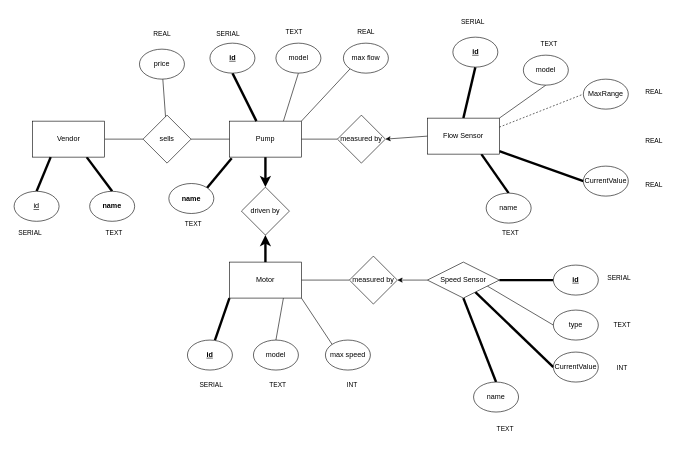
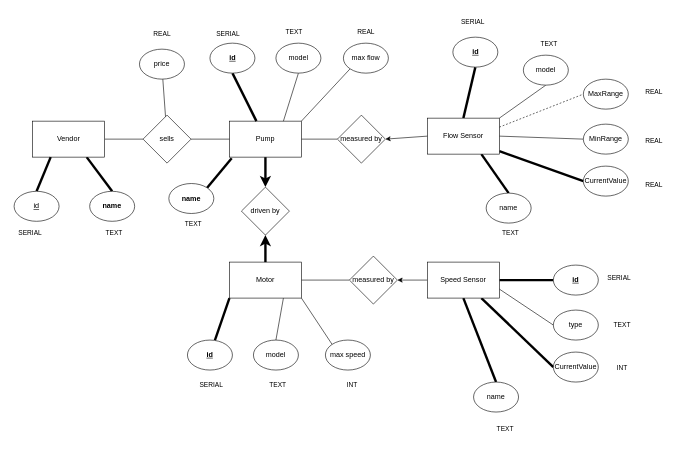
  <mxCell id="0" />
  <mxCell id="1" parent="0" />
  <mxCell id="2" style="edgeStyle=none;html=1;exitX=1;exitY=0.5;exitDx=0;exitDy=0;entryX=0;entryY=0.5;entryDx=0;entryDy=0;endArrow=none;endFill=0;strokeWidth=1;labelBackgroundColor=none;" parent="1" source="5" target="33" edge="1"><mxGeometry relative="1" as="geometry" /></mxCell>
  <mxCell id="3" style="edgeStyle=none;shape=connector;rounded=1;html=1;exitX=0.5;exitY=1;exitDx=0;exitDy=0;entryX=0.5;entryY=0;entryDx=0;entryDy=0;labelBackgroundColor=default;fontFamily=Helvetica;fontSize=11;fontColor=default;endArrow=classic;endFill=1;strokeColor=default;strokeWidth=4;" parent="1" source="5" target="36" edge="1"><mxGeometry relative="1" as="geometry" /></mxCell>
  <mxCell id="4" style="edgeStyle=none;shape=connector;rounded=1;html=1;exitX=1;exitY=0;exitDx=0;exitDy=0;entryX=0;entryY=1;entryDx=0;entryDy=0;labelBackgroundColor=none;fontFamily=Helvetica;fontSize=11;fontColor=default;endArrow=none;endFill=0;strokeColor=default;strokeWidth=1;" parent="1" source="5" target="49" edge="1"><mxGeometry relative="1" as="geometry" /></mxCell>
  <mxCell id="5" value="Pump" style="rounded=0;whiteSpace=wrap;html=1;" parent="1" vertex="1"><mxGeometry x="382" y="201" width="120" height="60" as="geometry" /></mxCell>
  <mxCell id="6" style="edgeStyle=none;shape=connector;rounded=1;html=1;exitX=1;exitY=0.5;exitDx=0;exitDy=0;labelBackgroundColor=none;fontFamily=Helvetica;fontSize=11;fontColor=default;endArrow=none;endFill=0;strokeColor=default;strokeWidth=1;" parent="1" source="9" target="34" edge="1"><mxGeometry relative="1" as="geometry" /></mxCell>
  <mxCell id="7" style="edgeStyle=none;shape=connector;rounded=1;html=1;exitX=0;exitY=1;exitDx=0;exitDy=0;labelBackgroundColor=default;fontFamily=Helvetica;fontSize=11;fontColor=default;endArrow=none;endFill=0;strokeColor=default;strokeWidth=4;fontStyle=1" parent="1" source="9" target="23" edge="1"><mxGeometry relative="1" as="geometry" /></mxCell>
  <mxCell id="8" style="edgeStyle=none;shape=connector;rounded=1;html=1;exitX=0.75;exitY=1;exitDx=0;exitDy=0;entryX=0.5;entryY=0;entryDx=0;entryDy=0;labelBackgroundColor=default;fontFamily=Helvetica;fontSize=11;fontColor=default;endArrow=none;endFill=0;strokeColor=default;strokeWidth=1;" parent="1" source="9" target="42" edge="1"><mxGeometry relative="1" as="geometry" /></mxCell>
  <mxCell id="9" value="Motor" style="rounded=0;whiteSpace=wrap;html=1;" parent="1" vertex="1"><mxGeometry x="382" y="436" width="120" height="60" as="geometry" /></mxCell>
  <mxCell id="10" style="edgeStyle=none;html=1;exitX=0.5;exitY=0;exitDx=0;exitDy=0;entryX=0.5;entryY=1;entryDx=0;entryDy=0;endArrow=none;endFill=0;strokeWidth=4;labelBackgroundColor=none;" parent="1" source="16" target="30" edge="1"><mxGeometry relative="1" as="geometry" /></mxCell>
  <mxCell id="11" style="edgeStyle=none;html=1;entryX=0;entryY=0.5;entryDx=0;entryDy=0;endArrow=none;endFill=0;strokeWidth=4;labelBackgroundColor=none;" parent="1" target="29" edge="1"><mxGeometry relative="1" as="geometry"><mxPoint x="832" y="251" as="sourcePoint" /></mxGeometry></mxCell>
  <mxCell id="12" style="edgeStyle=none;html=1;exitX=1;exitY=0;exitDx=0;exitDy=0;entryX=0.5;entryY=1;entryDx=0;entryDy=0;endArrow=none;endFill=0;strokeWidth=1;labelBackgroundColor=none;" parent="1" source="16" target="31" edge="1"><mxGeometry relative="1" as="geometry" /></mxCell>
  <mxCell id="13" style="edgeStyle=none;html=1;exitX=1;exitY=0.25;exitDx=0;exitDy=0;entryX=0;entryY=0.5;entryDx=0;entryDy=0;endArrow=none;endFill=0;strokeWidth=1;labelBackgroundColor=none;dashed=1;" parent="1" source="16" target="27" edge="1"><mxGeometry relative="1" as="geometry" /></mxCell>
+ <mxCell id="14" style="edgeStyle=none;html=1;exitX=1;exitY=0.5;exitDx=0;exitDy=0;entryX=0;entryY=0.5;entryDx=0;entryDy=0;endArrow=none;endFill=0;strokeWidth=1;labelBackgroundColor=none;" parent="1" source="16" target="28" edge="1"><mxGeometry relative="1" as="geometry" /></mxCell>
  <mxCell id="15" style="edgeStyle=none;shape=connector;rounded=1;html=1;exitX=0.75;exitY=1;exitDx=0;exitDy=0;entryX=0.5;entryY=0;entryDx=0;entryDy=0;labelBackgroundColor=none;fontFamily=Helvetica;fontSize=11;fontColor=default;endArrow=none;endFill=0;strokeColor=default;strokeWidth=4;" parent="1" source="16" target="59" edge="1"><mxGeometry relative="1" as="geometry" /></mxCell>
  <mxCell id="16" value="Flow Sensor" style="rounded=0;whiteSpace=wrap;html=1;" parent="1" vertex="1"><mxGeometry x="712" y="196" width="120" height="60" as="geometry" /></mxCell>
  <mxCell id="17" value="" style="edgeStyle=none;shape=connector;rounded=1;html=1;labelBackgroundColor=default;fontFamily=Helvetica;fontSize=11;fontColor=default;endArrow=none;endFill=0;strokeColor=default;strokeWidth=4;fontStyle=1" parent="1" source="22" target="24" edge="1"><mxGeometry relative="1" as="geometry" /></mxCell>
  <mxCell id="18" style="edgeStyle=none;shape=connector;rounded=1;html=1;exitX=1;exitY=0.75;exitDx=0;exitDy=0;entryX=0;entryY=0.5;entryDx=0;entryDy=0;labelBackgroundColor=default;fontFamily=Helvetica;fontSize=11;fontColor=default;endArrow=none;endFill=0;strokeColor=default;strokeWidth=1;" parent="1" source="22" target="25" edge="1"><mxGeometry relative="1" as="geometry" /></mxCell>
  <mxCell id="19" style="edgeStyle=none;shape=connector;rounded=1;html=1;exitX=0.75;exitY=1;exitDx=0;exitDy=0;entryX=0;entryY=0.5;entryDx=0;entryDy=0;labelBackgroundColor=default;fontFamily=Helvetica;fontSize=11;fontColor=default;endArrow=none;endFill=0;strokeColor=default;strokeWidth=4;" parent="1" source="22" target="26" edge="1"><mxGeometry relative="1" as="geometry" /></mxCell>
  <mxCell id="20" style="edgeStyle=none;shape=connector;rounded=1;html=1;exitX=0;exitY=0.5;exitDx=0;exitDy=0;entryX=1;entryY=0.5;entryDx=0;entryDy=0;labelBackgroundColor=none;fontFamily=Helvetica;fontSize=11;fontColor=default;startArrow=none;startFill=0;endArrow=classic;endFill=1;strokeColor=default;strokeWidth=1;" parent="1" source="22" target="34" edge="1"><mxGeometry relative="1" as="geometry" /></mxCell>
  <mxCell id="21" style="edgeStyle=none;shape=connector;rounded=1;html=1;exitX=0.5;exitY=1;exitDx=0;exitDy=0;entryX=0.5;entryY=0;entryDx=0;entryDy=0;labelBackgroundColor=none;fontFamily=Helvetica;fontSize=11;fontColor=default;endArrow=none;endFill=0;strokeColor=default;strokeWidth=4;" parent="1" source="22" target="60" edge="1"><mxGeometry relative="1" as="geometry" /></mxCell>
- <mxCell id="22" value="Speed Sensor" style="rhombus;whiteSpace=wrap;html=1;" parent="1" vertex="1"><mxGeometry x="712" y="436" width="120" height="60" as="geometry" /></mxCell>
+ <mxCell id="22" value="Speed Sensor" style="rounded=0;whiteSpace=wrap;html=1;" parent="1" vertex="1"><mxGeometry x="712" y="436" width="120" height="60" as="geometry" /></mxCell>
  <mxCell id="23" value="&lt;b&gt;&lt;u&gt;id&lt;/u&gt;&lt;/b&gt;" style="ellipse;whiteSpace=wrap;html=1;" parent="1" vertex="1"><mxGeometry x="312" y="566" width="75" height="50" as="geometry" /></mxCell>
  <mxCell id="24" value="&lt;u&gt;id&lt;/u&gt;" style="ellipse;whiteSpace=wrap;html=1;fontStyle=1" parent="1" vertex="1"><mxGeometry x="922" y="441" width="75" height="50" as="geometry" /></mxCell>
  <mxCell id="25" value="type" style="ellipse;whiteSpace=wrap;html=1;" parent="1" vertex="1"><mxGeometry x="922" y="516" width="75" height="50" as="geometry" /></mxCell>
  <mxCell id="26" value="CurrentValue" style="ellipse;whiteSpace=wrap;html=1;" parent="1" vertex="1"><mxGeometry x="922" y="586" width="75" height="50" as="geometry" /></mxCell>
  <mxCell id="27" value="MaxRange" style="ellipse;whiteSpace=wrap;html=1;" parent="1" vertex="1"><mxGeometry x="972" y="131" width="75" height="50" as="geometry" /></mxCell>
+ <mxCell id="28" value="MinRange" style="ellipse;whiteSpace=wrap;html=1;" parent="1" vertex="1"><mxGeometry x="972" y="206" width="75" height="50" as="geometry" /></mxCell>
  <mxCell id="29" value="CurrentValue" style="ellipse;whiteSpace=wrap;html=1;" parent="1" vertex="1"><mxGeometry x="972" y="276" width="75" height="50" as="geometry" /></mxCell>
  <mxCell id="30" value="&lt;b&gt;&lt;u&gt;id&lt;/u&gt;&lt;/b&gt;" style="ellipse;whiteSpace=wrap;html=1;" parent="1" vertex="1"><mxGeometry x="754.5" y="61" width="75" height="50" as="geometry" /></mxCell>
  <mxCell id="31" value="&lt;span&gt;&lt;span&gt;model&lt;/span&gt;&lt;/span&gt;" style="ellipse;whiteSpace=wrap;html=1;fontStyle=0" parent="1" vertex="1"><mxGeometry x="872" y="91" width="75" height="50" as="geometry" /></mxCell>
  <mxCell id="32" style="edgeStyle=none;html=1;exitX=1;exitY=0.5;exitDx=0;exitDy=0;entryX=0;entryY=0.5;entryDx=0;entryDy=0;endArrow=none;endFill=0;strokeWidth=1;startArrow=classic;startFill=1;labelBackgroundColor=none;" parent="1" source="33" target="16" edge="1"><mxGeometry relative="1" as="geometry" /></mxCell>
  <mxCell id="33" value="measured by" style="rhombus;whiteSpace=wrap;html=1;" parent="1" vertex="1"><mxGeometry x="562" y="191" width="80" height="80" as="geometry" /></mxCell>
  <mxCell id="34" value="measured by" style="rhombus;whiteSpace=wrap;html=1;" parent="1" vertex="1"><mxGeometry x="582" y="426" width="80" height="80" as="geometry" /></mxCell>
  <mxCell id="35" value="" style="edgeStyle=none;shape=connector;rounded=1;html=1;labelBackgroundColor=default;fontFamily=Helvetica;fontSize=11;fontColor=default;endArrow=none;endFill=0;strokeColor=default;strokeWidth=4;startArrow=classic;startFill=1;" parent="1" source="36" target="9" edge="1"><mxGeometry relative="1" as="geometry" /></mxCell>
  <mxCell id="36" value="driven by" style="rhombus;whiteSpace=wrap;html=1;" parent="1" vertex="1"><mxGeometry x="402" y="311" width="80" height="80" as="geometry" /></mxCell>
  <mxCell id="37" style="edgeStyle=none;shape=connector;rounded=1;html=1;exitX=1;exitY=0.5;exitDx=0;exitDy=0;entryX=0;entryY=0.5;entryDx=0;entryDy=0;labelBackgroundColor=none;fontFamily=Helvetica;fontSize=11;fontColor=default;endArrow=none;endFill=0;strokeColor=default;strokeWidth=1;" parent="1" source="39" target="41" edge="1"><mxGeometry relative="1" as="geometry" /></mxCell>
  <mxCell id="38" style="edgeStyle=none;shape=connector;rounded=1;html=1;exitX=0.75;exitY=1;exitDx=0;exitDy=0;entryX=0.5;entryY=0;entryDx=0;entryDy=0;labelBackgroundColor=none;fontFamily=Helvetica;fontSize=11;fontColor=default;endArrow=none;endFill=0;strokeColor=default;strokeWidth=4;" parent="1" source="39" target="54" edge="1"><mxGeometry relative="1" as="geometry" /></mxCell>
  <mxCell id="39" value="Vendor" style="rounded=0;whiteSpace=wrap;html=1;" parent="1" vertex="1"><mxGeometry x="54" y="201" width="120" height="60" as="geometry" /></mxCell>
  <mxCell id="40" style="edgeStyle=none;shape=connector;rounded=1;html=1;exitX=1;exitY=0.5;exitDx=0;exitDy=0;entryX=0;entryY=0.5;entryDx=0;entryDy=0;labelBackgroundColor=default;fontFamily=Helvetica;fontSize=11;fontColor=default;endArrow=none;endFill=0;strokeColor=default;strokeWidth=1;fontStyle=0" parent="1" source="41" target="5" edge="1"><mxGeometry relative="1" as="geometry" /></mxCell>
  <mxCell id="41" value="sells" style="rhombus;whiteSpace=wrap;html=1;" parent="1" vertex="1"><mxGeometry x="238" y="191" width="80" height="80" as="geometry" /></mxCell>
  <mxCell id="42" value="&lt;span&gt;mode&lt;/span&gt;&lt;span&gt;l&lt;/span&gt;" style="ellipse;whiteSpace=wrap;html=1;fontStyle=0" parent="1" vertex="1"><mxGeometry x="422" y="566" width="75" height="50" as="geometry" /></mxCell>
  <mxCell id="43" style="edgeStyle=none;shape=connector;rounded=1;html=1;exitX=0.5;exitY=1;exitDx=0;exitDy=0;labelBackgroundColor=none;fontFamily=Helvetica;fontSize=11;fontColor=default;endArrow=none;endFill=0;strokeColor=default;strokeWidth=4;" parent="1" source="44" target="5" edge="1"><mxGeometry relative="1" as="geometry" /></mxCell>
  <mxCell id="44" value="&lt;b&gt;&lt;u&gt;id&lt;/u&gt;&lt;/b&gt;" style="ellipse;whiteSpace=wrap;html=1;" parent="1" vertex="1"><mxGeometry x="349.5" y="71" width="75" height="50" as="geometry" /></mxCell>
  <mxCell id="45" style="edgeStyle=none;shape=connector;rounded=1;html=1;exitX=0.5;exitY=1;exitDx=0;exitDy=0;entryX=0.75;entryY=0;entryDx=0;entryDy=0;labelBackgroundColor=none;fontFamily=Helvetica;fontSize=11;fontColor=default;endArrow=none;endFill=0;strokeColor=default;strokeWidth=1;" parent="1" source="46" target="5" edge="1"><mxGeometry relative="1" as="geometry" /></mxCell>
  <mxCell id="46" value="&lt;span&gt;model&lt;/span&gt;" style="ellipse;whiteSpace=wrap;html=1;fontStyle=0" parent="1" vertex="1"><mxGeometry x="459.5" y="71" width="75" height="50" as="geometry" /></mxCell>
  <mxCell id="47" style="edgeStyle=none;shape=connector;rounded=1;html=1;exitX=0;exitY=0;exitDx=0;exitDy=0;entryX=1;entryY=1;entryDx=0;entryDy=0;labelBackgroundColor=default;fontFamily=Helvetica;fontSize=11;fontColor=default;endArrow=none;endFill=0;strokeColor=default;strokeWidth=1;" parent="1" source="48" target="9" edge="1"><mxGeometry relative="1" as="geometry" /></mxCell>
  <mxCell id="48" value="&lt;span&gt;max speed&lt;/span&gt;" style="ellipse;whiteSpace=wrap;html=1;fontStyle=0" parent="1" vertex="1"><mxGeometry x="542" y="566" width="75" height="50" as="geometry" /></mxCell>
  <mxCell id="49" value="&lt;span&gt;max flow&lt;/span&gt;" style="ellipse;whiteSpace=wrap;html=1;fontStyle=0" parent="1" vertex="1"><mxGeometry x="572" y="71" width="75" height="50" as="geometry" /></mxCell>
  <mxCell id="50" value="" style="edgeStyle=none;shape=connector;rounded=1;html=1;labelBackgroundColor=none;fontFamily=Helvetica;fontSize=11;fontColor=default;endArrow=none;endFill=0;strokeColor=default;strokeWidth=1;" parent="1" source="51" target="41" edge="1"><mxGeometry relative="1" as="geometry" /></mxCell>
  <mxCell id="51" value="price" style="ellipse;whiteSpace=wrap;html=1;" parent="1" vertex="1"><mxGeometry x="232" y="81" width="75" height="50" as="geometry" /></mxCell>
  <mxCell id="52" style="edgeStyle=none;shape=connector;rounded=1;html=1;exitX=0.5;exitY=0;exitDx=0;exitDy=0;entryX=0.25;entryY=1;entryDx=0;entryDy=0;labelBackgroundColor=none;fontFamily=Helvetica;fontSize=11;fontColor=default;endArrow=none;endFill=0;strokeColor=default;strokeWidth=4;" parent="1" source="53" target="39" edge="1"><mxGeometry relative="1" as="geometry" /></mxCell>
  <mxCell id="53" value="&lt;u&gt;id&lt;/u&gt;" style="ellipse;whiteSpace=wrap;html=1;" parent="1" vertex="1"><mxGeometry x="23" y="318" width="75" height="50" as="geometry" /></mxCell>
  <mxCell id="54" value="name" style="ellipse;whiteSpace=wrap;html=1;fontStyle=1" parent="1" vertex="1"><mxGeometry x="149" y="318" width="75" height="50" as="geometry" /></mxCell>
  <mxCell id="55" value="SERIAL" style="text;html=1;strokeColor=none;fillColor=none;align=center;verticalAlign=middle;whiteSpace=wrap;rounded=0;fontFamily=Helvetica;fontSize=11;fontColor=default;" parent="1" vertex="1"><mxGeometry x="20" y="373" width="60" height="30" as="geometry" /></mxCell>
  <mxCell id="56" value="SERIAL" style="text;html=1;strokeColor=none;fillColor=none;align=center;verticalAlign=middle;whiteSpace=wrap;rounded=0;fontFamily=Helvetica;fontSize=11;fontColor=default;" parent="1" vertex="1"><mxGeometry x="322" y="625" width="60" height="30" as="geometry" /></mxCell>
  <mxCell id="57" value="SERIAL" style="text;html=1;strokeColor=none;fillColor=none;align=center;verticalAlign=middle;whiteSpace=wrap;rounded=0;fontFamily=Helvetica;fontSize=11;fontColor=default;" parent="1" vertex="1"><mxGeometry x="1002" y="448" width="60" height="30" as="geometry" /></mxCell>
  <mxCell id="58" value="SERIAL" style="text;html=1;strokeColor=none;fillColor=none;align=center;verticalAlign=middle;whiteSpace=wrap;rounded=0;fontFamily=Helvetica;fontSize=11;fontColor=default;" parent="1" vertex="1"><mxGeometry x="758" y="20" width="60" height="30" as="geometry" /></mxCell>
  <mxCell id="59" value="name" style="ellipse;whiteSpace=wrap;html=1;fontStyle=0" parent="1" vertex="1"><mxGeometry x="810" y="321" width="75" height="50" as="geometry" /></mxCell>
  <mxCell id="60" value="name" style="ellipse;whiteSpace=wrap;html=1;fontStyle=0" parent="1" vertex="1"><mxGeometry x="789" y="636" width="75" height="50" as="geometry" /></mxCell>
  <mxCell id="61" value="SERIAL" style="text;html=1;strokeColor=none;fillColor=none;align=center;verticalAlign=middle;whiteSpace=wrap;rounded=0;fontFamily=Helvetica;fontSize=11;fontColor=default;" parent="1" vertex="1"><mxGeometry x="349.5" y="41" width="60" height="30" as="geometry" /></mxCell>
  <mxCell id="62" value="TEXT" style="text;html=1;strokeColor=none;fillColor=none;align=center;verticalAlign=middle;whiteSpace=wrap;rounded=0;fontFamily=Helvetica;fontSize=11;fontColor=default;" parent="1" vertex="1"><mxGeometry x="160" y="373" width="60" height="30" as="geometry" /></mxCell>
  <mxCell id="63" value="TEXT" style="text;html=1;strokeColor=none;fillColor=none;align=center;verticalAlign=middle;whiteSpace=wrap;rounded=0;fontFamily=Helvetica;fontSize=11;fontColor=default;" parent="1" vertex="1"><mxGeometry x="459.5" y="37" width="60" height="30" as="geometry" /></mxCell>
  <mxCell id="64" value="TEXT" style="text;html=1;strokeColor=none;fillColor=none;align=center;verticalAlign=middle;whiteSpace=wrap;rounded=0;fontFamily=Helvetica;fontSize=11;fontColor=default;" parent="1" vertex="1"><mxGeometry x="885" y="57" width="60" height="30" as="geometry" /></mxCell>
  <mxCell id="65" value="TEXT" style="text;html=1;strokeColor=none;fillColor=none;align=center;verticalAlign=middle;whiteSpace=wrap;rounded=0;fontFamily=Helvetica;fontSize=11;fontColor=default;" parent="1" vertex="1"><mxGeometry x="1007" y="526" width="60" height="30" as="geometry" /></mxCell>
  <mxCell id="66" value="TEXT" style="text;html=1;strokeColor=none;fillColor=none;align=center;verticalAlign=middle;whiteSpace=wrap;rounded=0;fontFamily=Helvetica;fontSize=11;fontColor=default;" parent="1" vertex="1"><mxGeometry x="812" y="699" width="60" height="30" as="geometry" /></mxCell>
  <mxCell id="67" value="TEXT" style="text;html=1;strokeColor=none;fillColor=none;align=center;verticalAlign=middle;whiteSpace=wrap;rounded=0;fontFamily=Helvetica;fontSize=11;fontColor=default;" parent="1" vertex="1"><mxGeometry x="821" y="373" width="60" height="30" as="geometry" /></mxCell>
  <mxCell id="68" value="TEXT" style="text;html=1;strokeColor=none;fillColor=none;align=center;verticalAlign=middle;whiteSpace=wrap;rounded=0;fontFamily=Helvetica;fontSize=11;fontColor=default;" parent="1" vertex="1"><mxGeometry x="433" y="625" width="60" height="30" as="geometry" /></mxCell>
  <mxCell id="69" value="REAL" style="text;html=1;strokeColor=none;fillColor=none;align=center;verticalAlign=middle;whiteSpace=wrap;rounded=0;fontFamily=Helvetica;fontSize=11;fontColor=default;" parent="1" vertex="1"><mxGeometry x="239.5" y="41" width="60" height="30" as="geometry" /></mxCell>
  <mxCell id="70" value="REAL" style="text;html=1;strokeColor=none;fillColor=none;align=center;verticalAlign=middle;whiteSpace=wrap;rounded=0;fontFamily=Helvetica;fontSize=11;fontColor=default;" parent="1" vertex="1"><mxGeometry x="579.5" y="37" width="60" height="30" as="geometry" /></mxCell>
  <mxCell id="71" value="INT" style="text;html=1;strokeColor=none;fillColor=none;align=center;verticalAlign=middle;whiteSpace=wrap;rounded=0;fontFamily=Helvetica;fontSize=11;fontColor=default;" parent="1" vertex="1"><mxGeometry x="557" y="625" width="60" height="30" as="geometry" /></mxCell>
  <mxCell id="72" value="REAL" style="text;html=1;strokeColor=none;fillColor=none;align=center;verticalAlign=middle;whiteSpace=wrap;rounded=0;fontFamily=Helvetica;fontSize=11;fontColor=default;" parent="1" vertex="1"><mxGeometry x="1060" y="138" width="60" height="30" as="geometry" /></mxCell>
  <mxCell id="73" value="REAL" style="text;html=1;strokeColor=none;fillColor=none;align=center;verticalAlign=middle;whiteSpace=wrap;rounded=0;fontFamily=Helvetica;fontSize=11;fontColor=default;" parent="1" vertex="1"><mxGeometry x="1060" y="219" width="60" height="30" as="geometry" /></mxCell>
  <mxCell id="74" value="REAL" style="text;html=1;strokeColor=none;fillColor=none;align=center;verticalAlign=middle;whiteSpace=wrap;rounded=0;fontFamily=Helvetica;fontSize=11;fontColor=default;" parent="1" vertex="1"><mxGeometry x="1060" y="293" width="60" height="30" as="geometry" /></mxCell>
  <mxCell id="75" value="INT" style="text;html=1;strokeColor=none;fillColor=none;align=center;verticalAlign=middle;whiteSpace=wrap;rounded=0;fontFamily=Helvetica;fontSize=11;fontColor=default;" parent="1" vertex="1"><mxGeometry x="1007" y="598" width="60" height="30" as="geometry" /></mxCell>
  <mxCell id="76" style="edgeStyle=none;shape=connector;rounded=1;html=1;exitX=1;exitY=0;exitDx=0;exitDy=0;labelBackgroundColor=none;fontFamily=Helvetica;fontSize=11;fontColor=default;endArrow=none;endFill=0;strokeColor=default;strokeWidth=4;" edge="1" parent="1" source="77"><mxGeometry relative="1" as="geometry"><mxPoint x="385.765" y="262.824" as="targetPoint" /></mxGeometry></mxCell>
  <mxCell id="77" value="name" style="ellipse;whiteSpace=wrap;html=1;fontStyle=1" vertex="1" parent="1"><mxGeometry x="281" y="305" width="75" height="50" as="geometry" /></mxCell>
  <mxCell id="78" value="TEXT" style="text;html=1;strokeColor=none;fillColor=none;align=center;verticalAlign=middle;whiteSpace=wrap;rounded=0;fontFamily=Helvetica;fontSize=11;fontColor=default;" vertex="1" parent="1"><mxGeometry x="292" y="357" width="60" height="30" as="geometry" /></mxCell>
